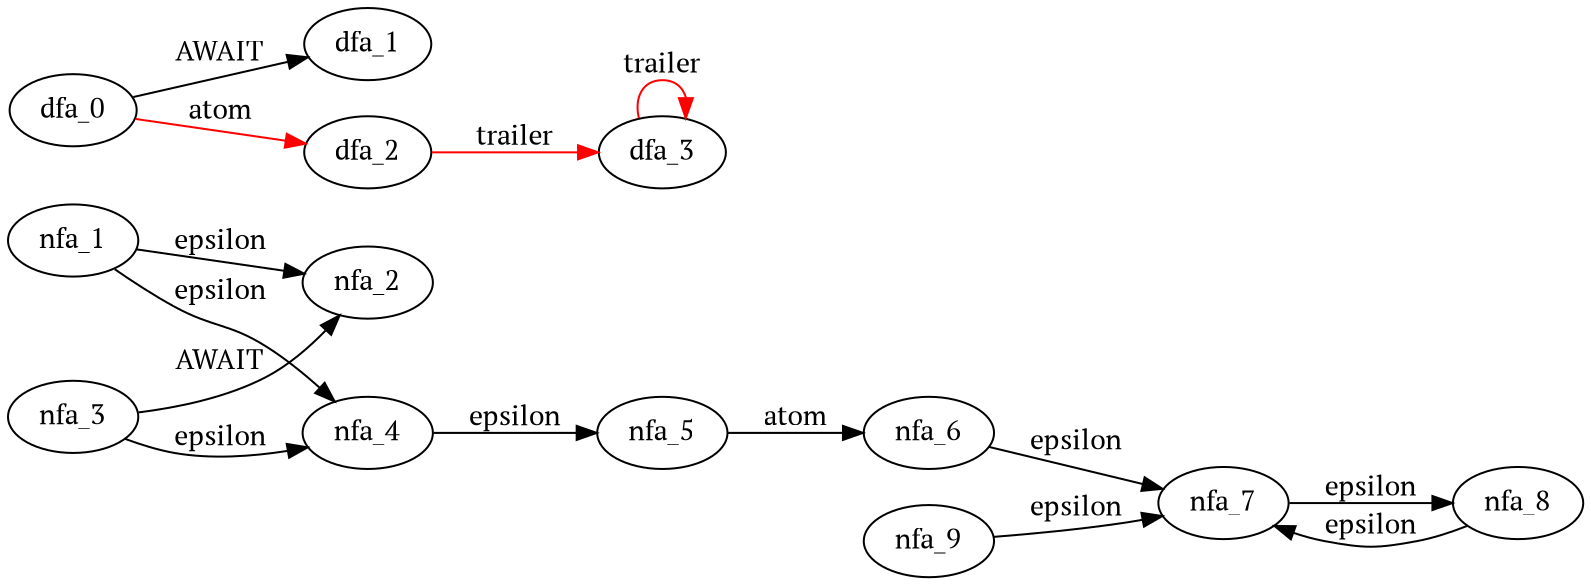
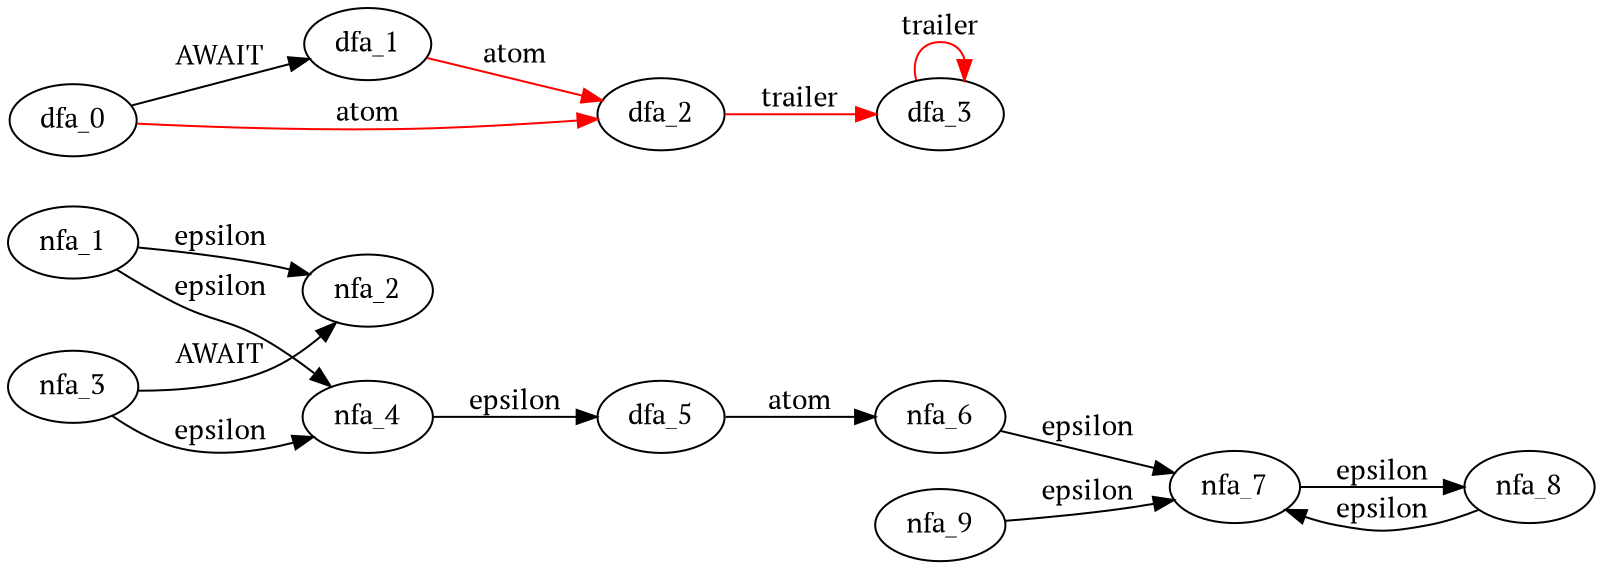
  digraph {
    fontname="PT Serif"
    rankdir=LR
    node [fontname="PT Serif"]
    edge [fontname="PT Serif"]
    nfa_1
    nfa_2
    nfa_4
    nfa_3
-   nfa_5
+   nfa_5 [label=dfa_5]
    nfa_6
    nfa_7
    nfa_8
    nfa_9
    dfa_0
    dfa_1
    dfa_2
    dfa_3
    subgraph sub_1 {
      nfa_1
      nfa_2
      nfa_4
      nfa_3
      nfa_5
      nfa_6
      nfa_7
      nfa_8
      nfa_9
    }
    subgraph sub_2 {
      dfa_0
      dfa_1
      dfa_2
      dfa_3
    }
    nfa_1 -> nfa_2 [label=epsilon]
    nfa_1 -> nfa_4 [label=epsilon]
    nfa_4 -> nfa_5 [label=epsilon]
    nfa_3 -> nfa_2 [label=AWAIT]
    nfa_3 -> nfa_4 [label=epsilon]
    nfa_5 -> nfa_6 [label=atom]
    nfa_6 -> nfa_7 [label=epsilon]
    nfa_7 -> nfa_8 [label=epsilon]
    nfa_8 -> nfa_7 [label=epsilon]
    nfa_9 -> nfa_7 [label=epsilon]
    dfa_0 -> dfa_1 [label=AWAIT]
    dfa_0 -> dfa_2 [color=red label=atom]
+   dfa_1 -> dfa_2 [color=red label=atom]
    dfa_2 -> dfa_3 [color=red label=trailer]
    dfa_3 -> dfa_3 [color=red label=trailer]
  }
